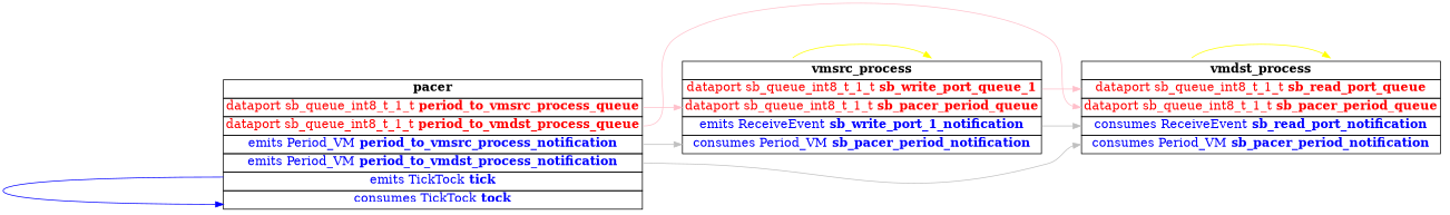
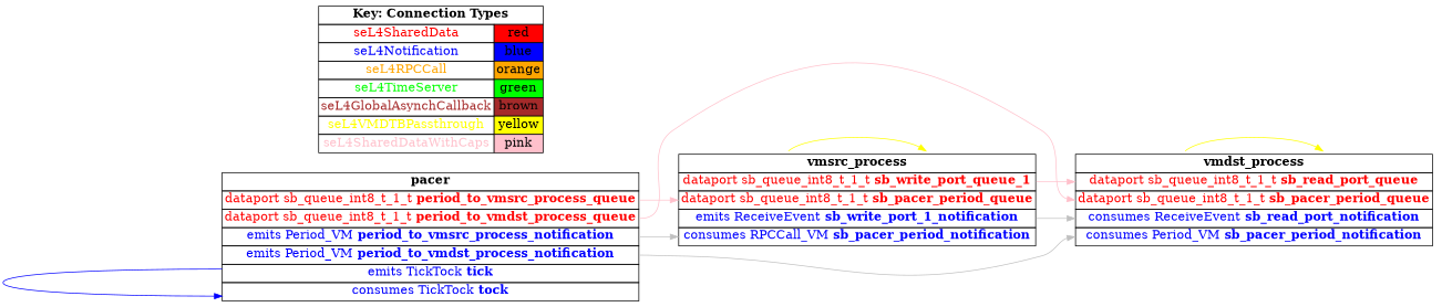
  digraph {
    rankdir=LR
    node [fontsize=16 shape=plaintext]
    edge [color=grey headport=dtb tailport=dtb_self]
-   n1 [label=<     <TABLE BORDER="0" CELLBORDER="1" CELLSPACING="0">       <TR><TD><B>vmsrc_process</B></TD></TR>       <TR><TD PORT="sb_write_port_queue_1"><FONT COLOR="red">dataport sb_queue_int8_t_1_t <B>sb_write_port_queue_1</B></FONT></TD></TR>       <TR><TD PORT="sb_pacer_period_queue"><FONT COLOR="red">dataport sb_queue_int8_t_1_t <B>sb_pacer_period_queue</B></FONT></TD></TR>       <TR><TD PORT="sb_write_port_1_notification"><FONT COLOR="blue">emits ReceiveEvent <B>sb_write_port_1_notification</B></FONT></TD></TR>       <TR><TD PORT="sb_pacer_period_notification"><FONT COLOR="blue">consumes Period_VM <B>sb_pacer_period_notification</B></FONT></TD></TR>"     </TABLE>   >]
+   n1 [label=<     <TABLE BORDER="0" CELLBORDER="1" CELLSPACING="0">       <TR><TD><B>vmsrc_process</B></TD></TR>       <TR><TD PORT="sb_write_port_queue_1"><FONT COLOR="red">dataport sb_queue_int8_t_1_t <B>sb_write_port_queue_1</B></FONT></TD></TR>       <TR><TD PORT="sb_pacer_period_queue"><FONT COLOR="red">dataport sb_queue_int8_t_1_t <B>sb_pacer_period_queue</B></FONT></TD></TR>       <TR><TD PORT="sb_write_port_1_notification"><FONT COLOR="blue">emits ReceiveEvent <B>sb_write_port_1_notification</B></FONT></TD></TR>       <TR><TD PORT="sb_pacer_period_notification"><FONT COLOR="blue">consumes RPCCall_VM <B>sb_pacer_period_notification</B></FONT></TD></TR>"     </TABLE>   >]
    n2 [label=<     <TABLE BORDER="0" CELLBORDER="1" CELLSPACING="0">       <TR><TD><B>vmdst_process</B></TD></TR>       <TR><TD PORT="sb_read_port_queue"><FONT COLOR="red">dataport sb_queue_int8_t_1_t <B>sb_read_port_queue</B></FONT></TD></TR>       <TR><TD PORT="sb_pacer_period_queue"><FONT COLOR="red">dataport sb_queue_int8_t_1_t <B>sb_pacer_period_queue</B></FONT></TD></TR>       <TR><TD PORT="sb_read_port_notification"><FONT COLOR="blue">consumes ReceiveEvent <B>sb_read_port_notification</B></FONT></TD></TR>       <TR><TD PORT="sb_pacer_period_notification"><FONT COLOR="blue">consumes Period_VM <B>sb_pacer_period_notification</B></FONT></TD></TR>"     </TABLE>   >]
    n3 [label=<     <TABLE BORDER="0" CELLBORDER="1" CELLSPACING="0">       <TR><TD><B>pacer</B></TD></TR>       <TR><TD PORT="period_to_vmsrc_process_queue"><FONT COLOR="red">dataport sb_queue_int8_t_1_t <B>period_to_vmsrc_process_queue</B></FONT></TD></TR>       <TR><TD PORT="period_to_vmdst_process_queue"><FONT COLOR="red">dataport sb_queue_int8_t_1_t <B>period_to_vmdst_process_queue</B></FONT></TD></TR>       <TR><TD PORT="period_to_vmsrc_process_notification"><FONT COLOR="blue">emits Period_VM <B>period_to_vmsrc_process_notification</B></FONT></TD></TR>       <TR><TD PORT="period_to_vmdst_process_notification"><FONT COLOR="blue">emits Period_VM <B>period_to_vmdst_process_notification</B></FONT></TD></TR>       <TR><TD PORT="tick"><FONT COLOR="blue">emits TickTock <B>tick</B></FONT></TD></TR>       <TR><TD PORT="tock"><FONT COLOR="blue">consumes TickTock <B>tock</B></FONT></TD></TR>"     </TABLE>   >]
+   n4 [label=<    <TABLE BORDER="0" CELLBORDER="1" CELLSPACING="0">      <TR><TD COLSPAN="2"><B>Key: Connection Types</B></TD></TR>      <TR><TD><FONT COLOR="red">seL4SharedData</FONT></TD><TD BGCOLOR="red">red</TD></TR>      <TR><TD><FONT COLOR="blue">seL4Notification</FONT></TD><TD BGCOLOR="blue">blue</TD></TR>      <TR><TD><FONT COLOR="orange">seL4RPCCall</FONT></TD><TD BGCOLOR="orange">orange</TD></TR>      <TR><TD><FONT COLOR="green">seL4TimeServer</FONT></TD><TD BGCOLOR="green">green</TD></TR>      <TR><TD><FONT COLOR="brown">seL4GlobalAsynchCallback</FONT></TD><TD BGCOLOR="brown">brown</TD></TR>      <TR><TD><FONT COLOR="yellow">seL4VMDTBPassthrough</FONT></TD><TD BGCOLOR="yellow">yellow</TD></TR>      <TR><TD><FONT COLOR="pink">seL4SharedDataWithCaps</FONT></TD><TD BGCOLOR="pink">pink</TD></TR>    </TABLE>   >]
    n1 -> n1 [color=yellow]
    n1 -> n2 [headport=sb_read_port_notification tailport=sb_write_port_1_notification]
    n1 -> n2 [color=pink headport=sb_read_port_queue tailport=sb_write_port_queue_1]
    n2 -> n2 [color=yellow]
    n3 -> n1 [headport=sb_pacer_period_notification tailport=period_to_vmsrc_process_notification]
    n3 -> n1 [color=pink headport=sb_pacer_period_queue tailport=period_to_vmsrc_process_queue]
    n3 -> n2 [headport=sb_pacer_period_notification tailport=period_to_vmdst_process_notification]
    n3 -> n2 [color=pink headport=sb_pacer_period_queue tailport=period_to_vmdst_process_queue]
    n3 -> n3 [color=blue headport=tock tailport=tick]
  }
